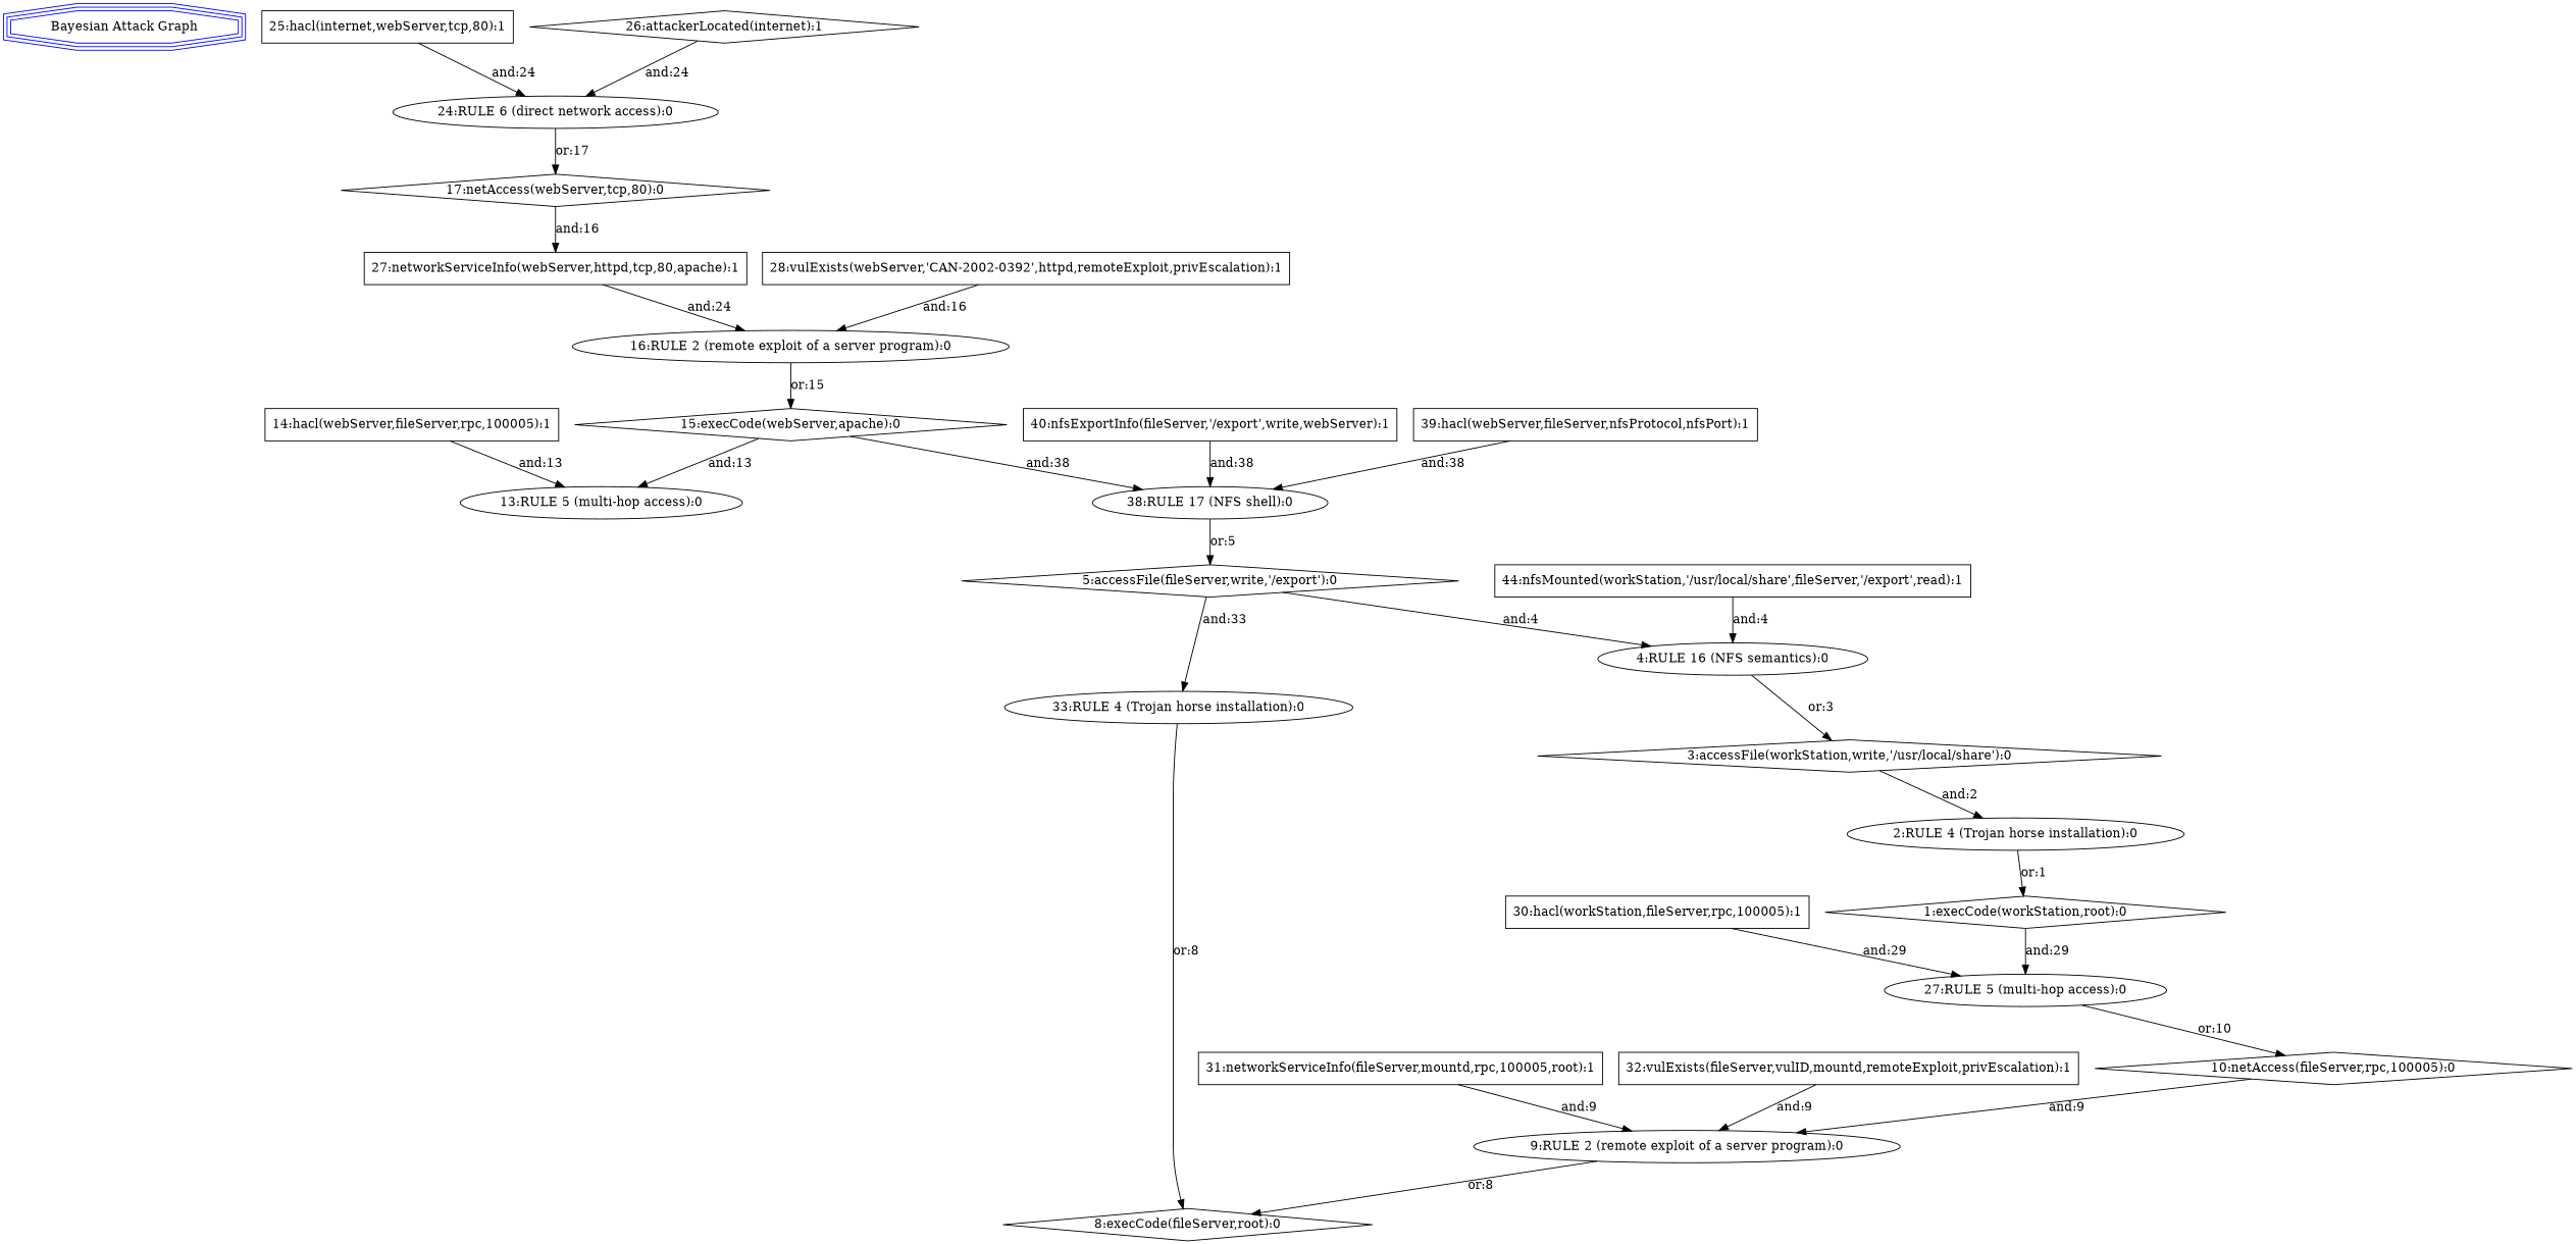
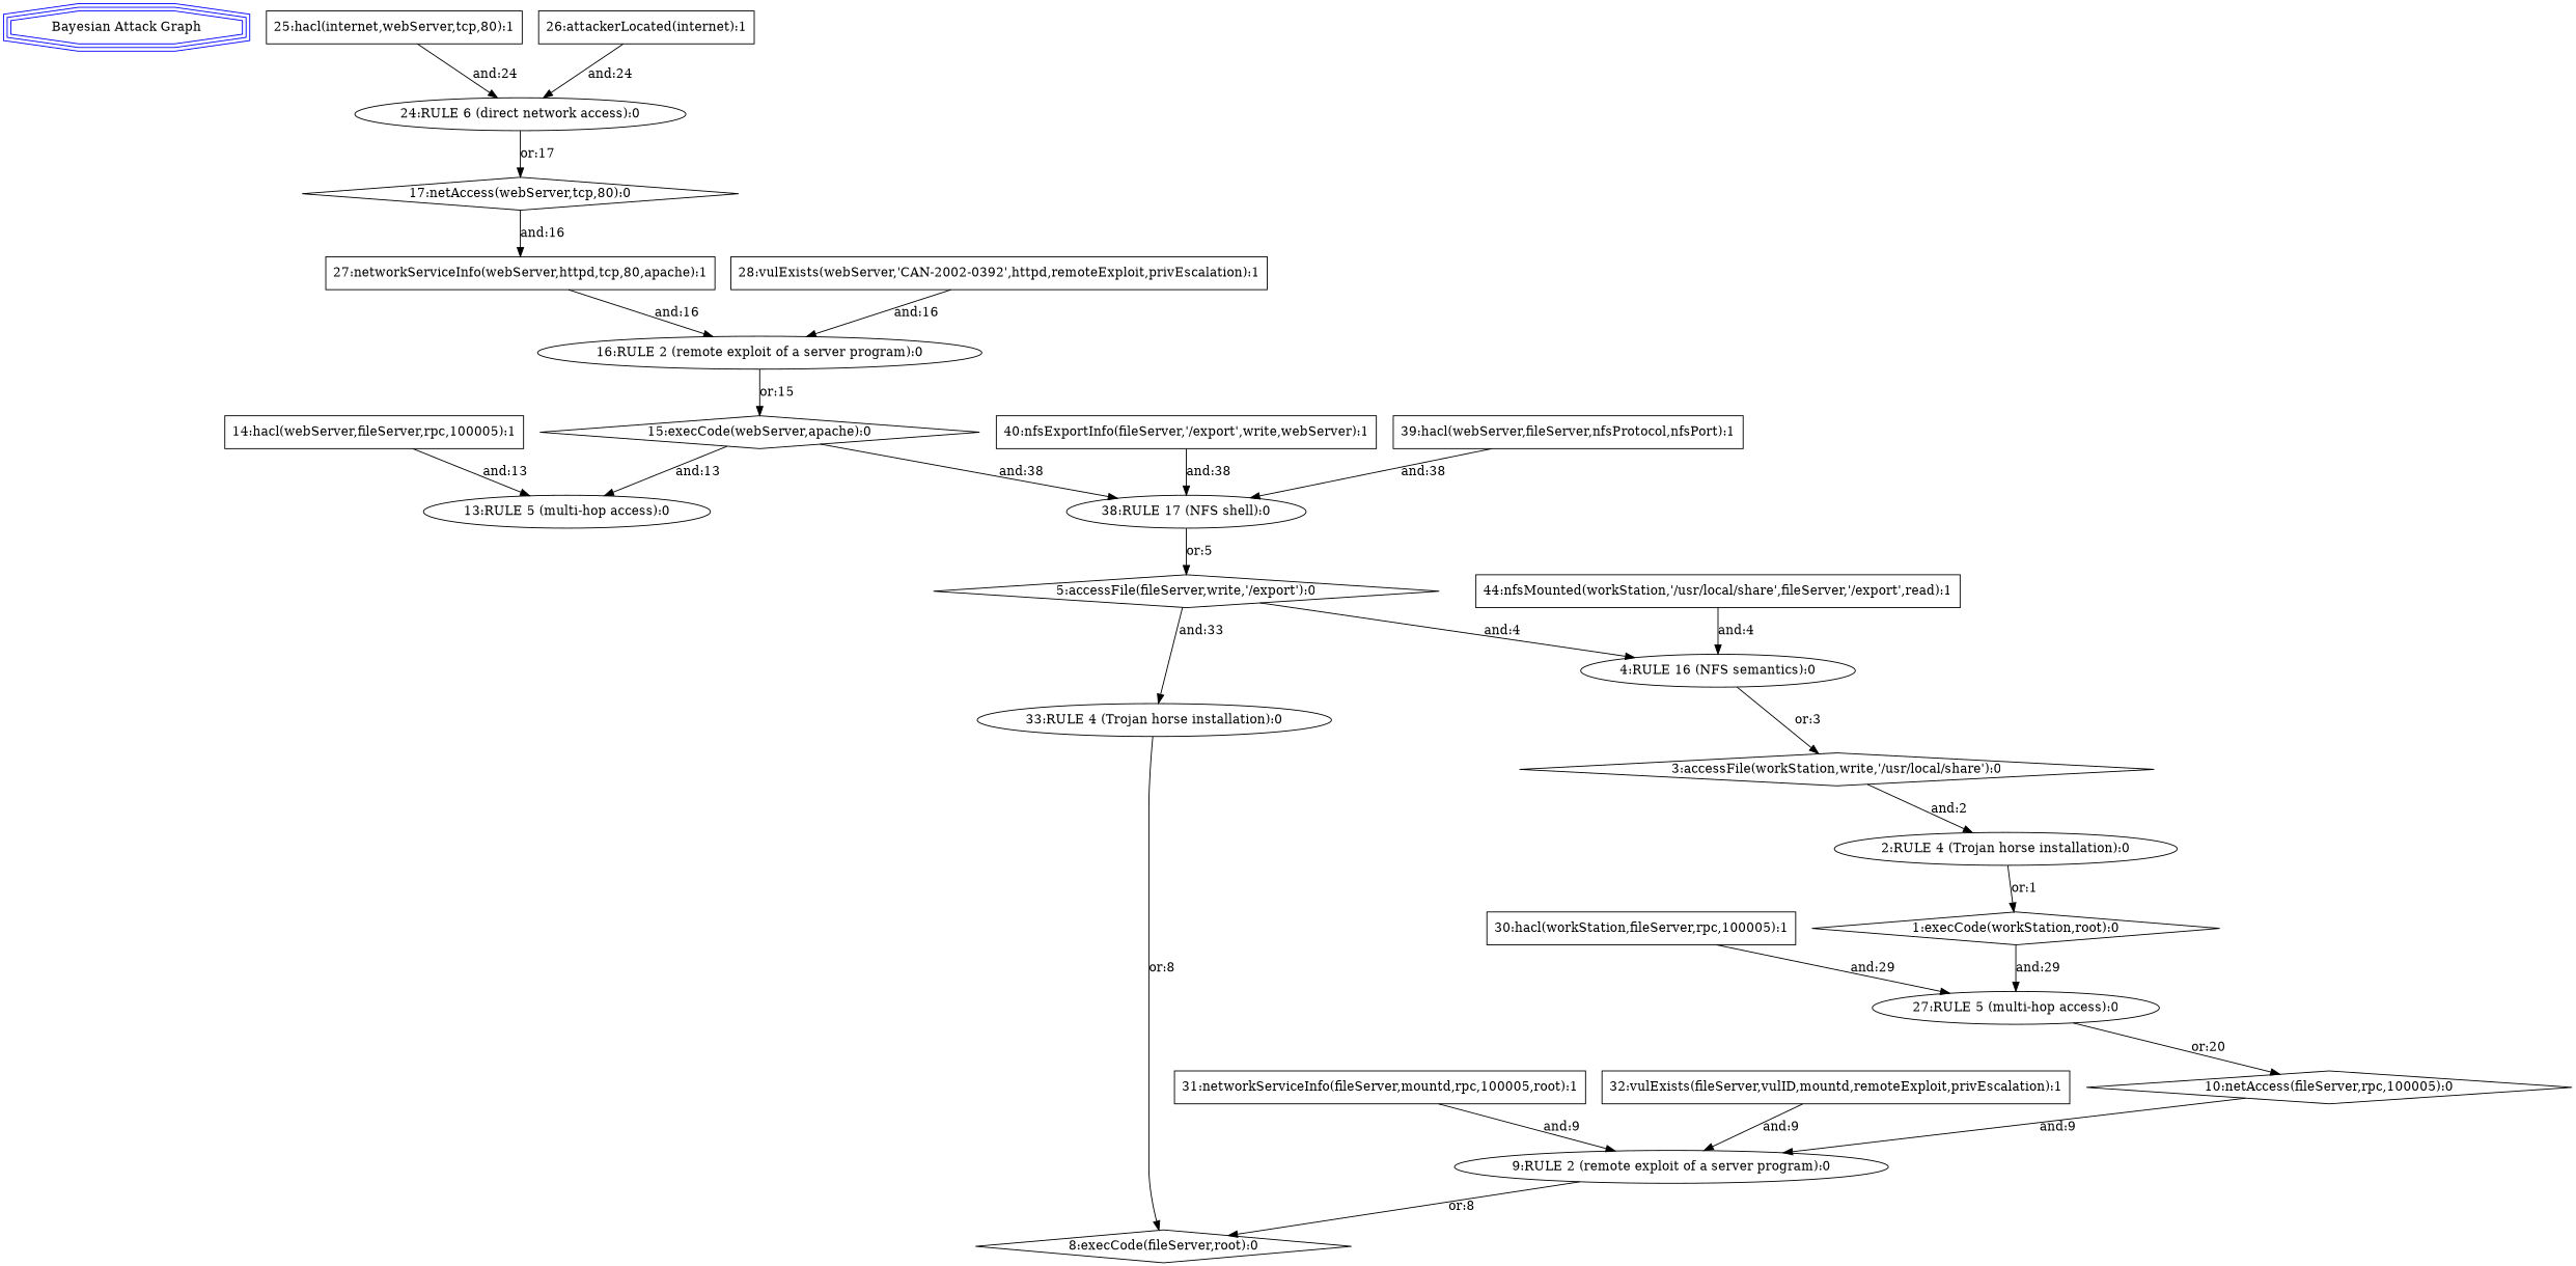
  digraph {
    node [shape=box]
    n1 [color=blue label="Bayesian Attack Graph" shape=tripleoctagon]
    n2 [label="1:execCode(workStation,root):0" shape=diamond]
    n3 [label="27:RULE 5 (multi-hop access):0" shape=ellipse]
    n4 [label="10:netAccess(fileServer,rpc,100005):0" shape=diamond]
    n5 [label="2:RULE 4 (Trojan horse installation):0" shape=ellipse]
    n6 [label="3:accessFile(workStation,write,'/usr/local/share'):0" shape=diamond]
    n7 [label="4:RULE 16 (NFS semantics):0" shape=ellipse]
    n8 [label="5:accessFile(fileServer,write,'/export'):0" shape=diamond]
    n9 [label="33:RULE 4 (Trojan horse installation):0" shape=ellipse]
    n10 [label="8:execCode(fileServer,root):0" shape=diamond]
    n11 [label="9:RULE 2 (remote exploit of a server program):0" shape=ellipse]
    n12 [label="13:RULE 5 (multi-hop access):0" shape=ellipse]
    n13 [label="14:hacl(webServer,fileServer,rpc,100005):1"]
    n14 [label="15:execCode(webServer,apache):0" shape=diamond]
    n15 [label="38:RULE 17 (NFS shell):0" shape=ellipse]
    n16 [label="16:RULE 2 (remote exploit of a server program):0" shape=ellipse]
    n17 [label="17:netAccess(webServer,tcp,80):0" shape=diamond]
    n18 [label="27:networkServiceInfo(webServer,httpd,tcp,80,apache):1"]
    n19 [label="24:RULE 6 (direct network access):0" shape=ellipse]
    n20 [label="25:hacl(internet,webServer,tcp,80):1"]
-   n21 [label="26:attackerLocated(internet):1" shape=diamond]
+   n21 [label="26:attackerLocated(internet):1"]
    n22 [label="28:vulExists(webServer,'CAN-2002-0392',httpd,remoteExploit,privEscalation):1"]
    n23 [label="30:hacl(workStation,fileServer,rpc,100005):1"]
    n24 [label="31:networkServiceInfo(fileServer,mountd,rpc,100005,root):1"]
    n25 [label="32:vulExists(fileServer,vulID,mountd,remoteExploit,privEscalation):1"]
    n26 [label="39:hacl(webServer,fileServer,nfsProtocol,nfsPort):1"]
    n27 [label="40:nfsExportInfo(fileServer,'/export',write,webServer):1"]
    n28 [label="44:nfsMounted(workStation,'/usr/local/share',fileServer,'/export',read):1"]
    n2 -> n3 [label="and:29"]
-   n3 -> n4 [label="or:10"]
+   n3 -> n4 [label="or:20"]
    n4 -> n11 [label="and:9"]
    n5 -> n2 [label="or:1"]
    n6 -> n5 [label="and:2"]
    n7 -> n6 [label="or:3"]
    n8 -> n7 [label="and:4"]
    n8 -> n9 [label="and:33"]
    n9 -> n10 [label="or:8"]
    n11 -> n10 [label="or:8"]
    n13 -> n12 [label="and:13"]
    n14 -> n12 [label="and:13"]
    n14 -> n15 [label="and:38"]
    n15 -> n8 [label="or:5"]
    n16 -> n14 [label="or:15"]
    n17 -> n18 [label="and:16"]
-   n18 -> n16 [label="and:24"]
+   n18 -> n16 [label="and:16"]
    n19 -> n17 [label="or:17"]
    n20 -> n19 [label="and:24"]
    n21 -> n19 [label="and:24"]
    n22 -> n16 [label="and:16"]
    n23 -> n3 [label="and:29"]
    n24 -> n11 [label="and:9"]
    n25 -> n11 [label="and:9"]
    n26 -> n15 [label="and:38"]
    n27 -> n15 [label="and:38"]
    n28 -> n7 [label="and:4"]
  }
